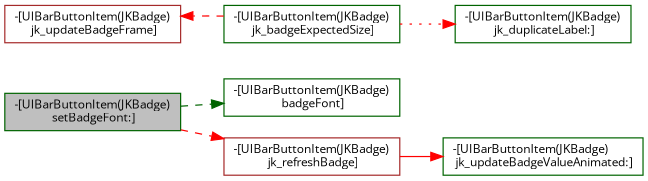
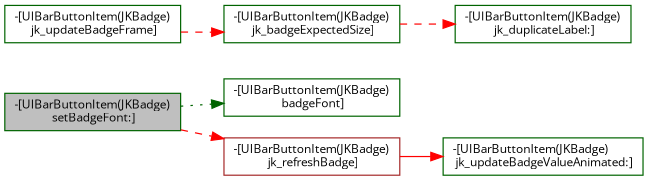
  digraph {
    fontname="Open Sans"
    rankdir=LR
    node [color=darkgreen fillcolor=white fontname="Open Sans" fontsize=10 shape=record style=filled]
    edge [color=red fontname="Open Sans" fontsize=10 labelfontname=Helvetica labelfontsize=10 style=dotted]
    n1 [fillcolor=grey75 fontcolor=black height=0.2 label="-[UIBarButtonItem(JKBadge)\l setBadgeFont:]" width=0.4]
    n2 [height=0.2 label="-[UIBarButtonItem(JKBadge)\l badgeFont]" width=0.4]
    n3 [color=brown height=0.2 label="-[UIBarButtonItem(JKBadge)\l jk_refreshBadge]" width=0.4]
    n4 [height=0.2 label="-[UIBarButtonItem(JKBadge)\l jk_updateBadgeValueAnimated:]" width=0.4]
-   n5 [color=brown height=0.2 label="-[UIBarButtonItem(JKBadge)\l jk_updateBadgeFrame]" width=0.4]
+   n5 [height=0.2 label="-[UIBarButtonItem(JKBadge)\l jk_updateBadgeFrame]" width=0.4]
    n6 [height=0.2 label="-[UIBarButtonItem(JKBadge)\l jk_badgeExpectedSize]" width=0.4]
    n7 [height=0.2 label="-[UIBarButtonItem(JKBadge)\l jk_duplicateLabel:]" width=0.4]
-   n1 -> n2 [color=darkgreen style=dashed]
+   n1 -> n2 [color=darkgreen]
    n1 -> n3 [style=dashed]
    n3 -> n4 [style=solid]
-   n6 -> n5 [style=dashed]
-   n6 -> n7
+   n5 -> n6 [style=dashed]
+   n6 -> n7 [style=dashed]
  }
